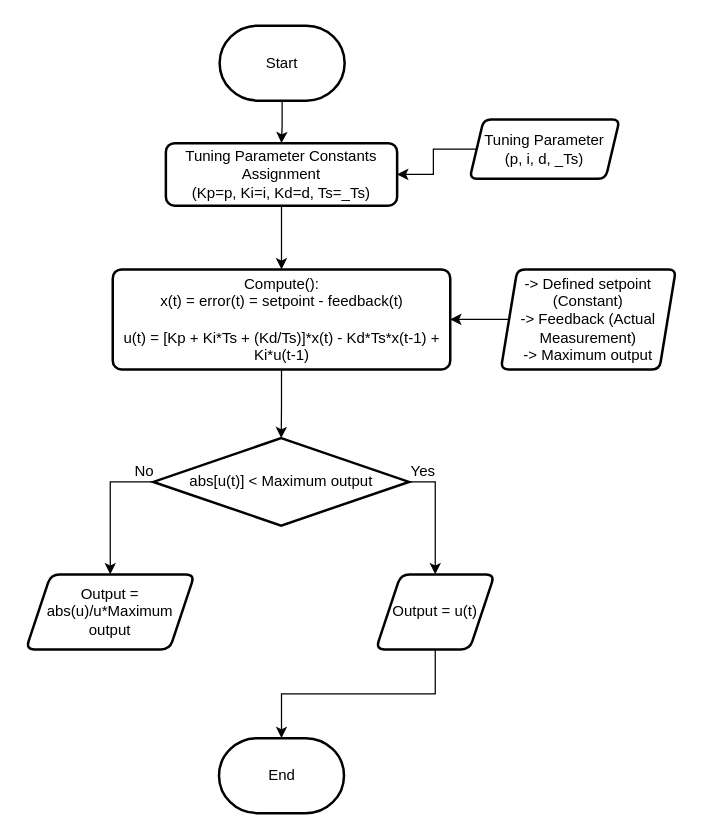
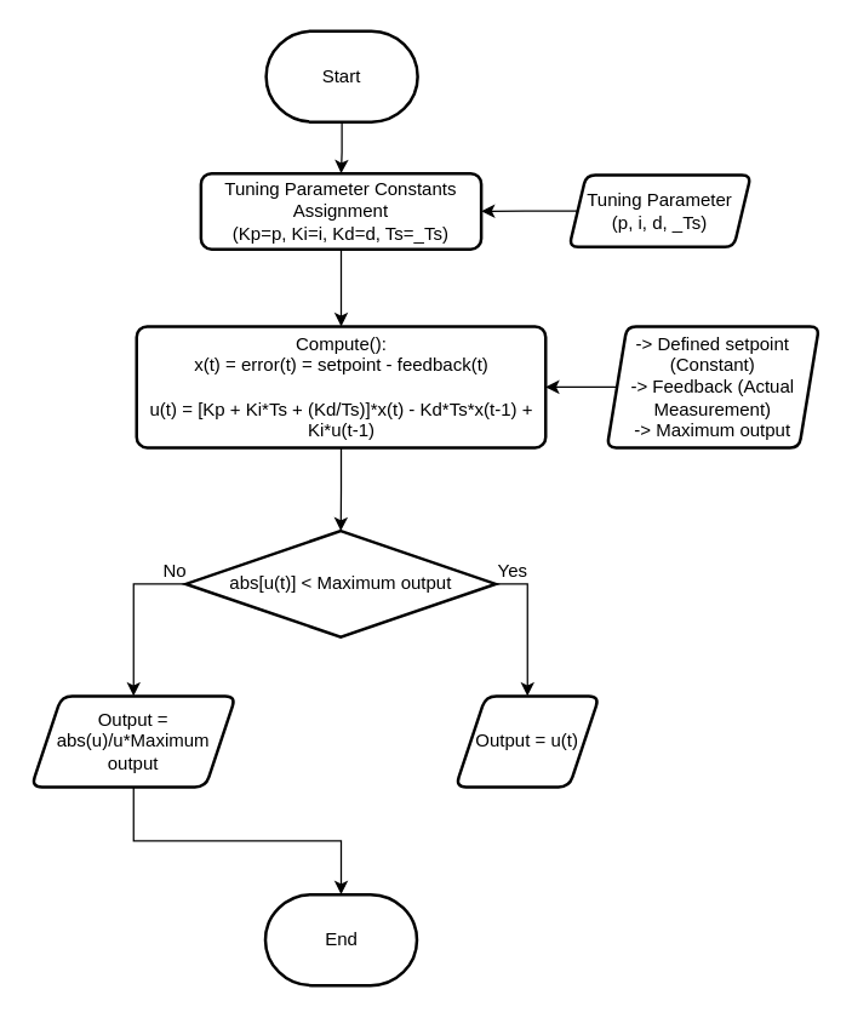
  <mxCell id="0" />
  <mxCell id="1" parent="0" />
  <mxCell id="2" value="" style="edgeStyle=orthogonalEdgeStyle;rounded=0;orthogonalLoop=1;jettySize=auto;html=1;" edge="1" parent="1" source="3" target="5"><mxGeometry relative="1" as="geometry" /></mxCell>
  <mxCell id="3" value="Start" style="strokeWidth=2;html=1;shape=mxgraph.flowchart.terminator;whiteSpace=wrap;" vertex="1" parent="1"><mxGeometry x="175" y="20" width="100" height="60" as="geometry" /></mxCell>
  <mxCell id="4" value="" style="edgeStyle=orthogonalEdgeStyle;rounded=0;orthogonalLoop=1;jettySize=auto;html=1;" edge="1" parent="1" source="5" target="9"><mxGeometry relative="1" as="geometry" /></mxCell>
  <mxCell id="5" value="Tuning Parameter Constants Assignment&lt;br&gt;(Kp=p, Ki=i, Kd=d, Ts=_Ts)" style="rounded=1;whiteSpace=wrap;html=1;absoluteArcSize=1;arcSize=14;strokeWidth=2;" vertex="1" parent="1"><mxGeometry x="132" y="114" width="185" height="50" as="geometry" /></mxCell>
  <mxCell id="6" value="" style="edgeStyle=orthogonalEdgeStyle;rounded=0;orthogonalLoop=1;jettySize=auto;html=1;" edge="1" parent="1" source="7" target="5"><mxGeometry relative="1" as="geometry" /></mxCell>
- <mxCell id="7" value="Tuning Parameter&lt;br&gt;(p, i, d, _Ts)" style="shape=parallelogram;html=1;strokeWidth=2;perimeter=parallelogramPerimeter;whiteSpace=wrap;rounded=1;arcSize=12;size=0.094;" vertex="1" parent="1"><mxGeometry x="375" y="95" width="120" height="47.5" as="geometry" /></mxCell>
+ <mxCell id="7" value="Tuning Parameter&lt;br&gt;(p, i, d, _Ts)" style="shape=parallelogram;html=1;strokeWidth=2;perimeter=parallelogramPerimeter;whiteSpace=wrap;rounded=1;arcSize=12;size=0.094;" vertex="1" parent="1"><mxGeometry x="375" y="115" width="120" height="47.5" as="geometry" /></mxCell>
  <mxCell id="8" value="" style="edgeStyle=orthogonalEdgeStyle;rounded=0;orthogonalLoop=1;jettySize=auto;html=1;fontFamily=Helvetica;fontColor=#000000;" edge="1" parent="1" source="9" target="17"><mxGeometry relative="1" as="geometry" /></mxCell>
  <mxCell id="9" value="Compute():&lt;br&gt;x(t) = error(t) = setpoint - feedback(t)&lt;br&gt;&lt;br&gt;u(t) = [&lt;span style=&quot;text-align: start;&quot;&gt;Kp + Ki*Ts + (Kd/Ts)]*x(t) - Kd*Ts*x(t-1) + Ki*u(t-1)&lt;/span&gt;" style="rounded=1;whiteSpace=wrap;html=1;absoluteArcSize=1;arcSize=14;strokeWidth=2;" vertex="1" parent="1"><mxGeometry x="89.5" y="215.01" width="270" height="80" as="geometry" /></mxCell>
  <mxCell id="10" value="" style="edgeStyle=orthogonalEdgeStyle;rounded=0;orthogonalLoop=1;jettySize=auto;html=1;fontFamily=Helvetica;fontColor=#000000;exitX=0;exitY=0.5;exitDx=0;exitDy=0;" edge="1" parent="1" source="11" target="9"><mxGeometry relative="1" as="geometry"><mxPoint x="382.735" y="255" as="sourcePoint" /></mxGeometry></mxCell>
  <mxCell id="11" value="-&amp;gt; Defined setpoint (Constant)&lt;br&gt;-&amp;gt; Feedback (Actual Measurement)&lt;br&gt;-&amp;gt; Maximum output" style="shape=parallelogram;html=1;strokeWidth=2;perimeter=parallelogramPerimeter;whiteSpace=wrap;rounded=1;arcSize=12;size=0.094;" vertex="1" parent="1"><mxGeometry x="400" y="215.01" width="140" height="80" as="geometry" /></mxCell>
- <mxCell id="12" style="edgeStyle=orthogonalEdgeStyle;rounded=0;orthogonalLoop=1;jettySize=auto;html=1;exitX=0.5;exitY=1;exitDx=0;exitDy=0;entryX=0.5;entryY=0;entryDx=0;entryDy=0;entryPerimeter=0;fontFamily=Helvetica;fontColor=#000000;" edge="1" parent="1" source="13" target="14"><mxGeometry relative="1" as="geometry" /></mxCell>
  <mxCell id="13" value="Output = u(t)" style="shape=parallelogram;perimeter=parallelogramPerimeter;whiteSpace=wrap;html=1;fixedSize=1;rounded=1;arcSize=14;strokeWidth=2;" vertex="1" parent="1"><mxGeometry x="300" y="459" width="95" height="60" as="geometry" /></mxCell>
  <mxCell id="14" value="End" style="strokeWidth=2;html=1;shape=mxgraph.flowchart.terminator;whiteSpace=wrap;" vertex="1" parent="1"><mxGeometry x="174.5" y="590" width="100" height="60" as="geometry" /></mxCell>
  <mxCell id="15" style="edgeStyle=orthogonalEdgeStyle;rounded=0;orthogonalLoop=1;jettySize=auto;html=1;exitX=0;exitY=0.5;exitDx=0;exitDy=0;exitPerimeter=0;fontFamily=Helvetica;fontColor=#000000;" edge="1" parent="1" source="17" target="19"><mxGeometry relative="1" as="geometry" /></mxCell>
  <mxCell id="16" style="edgeStyle=orthogonalEdgeStyle;rounded=0;orthogonalLoop=1;jettySize=auto;html=1;exitX=1;exitY=0.5;exitDx=0;exitDy=0;exitPerimeter=0;entryX=0.5;entryY=0;entryDx=0;entryDy=0;fontFamily=Helvetica;fontColor=#000000;" edge="1" parent="1" source="17" target="13"><mxGeometry relative="1" as="geometry" /></mxCell>
  <mxCell id="17" value="abs[u(t)] &amp;lt; Maximum output" style="strokeWidth=2;html=1;shape=mxgraph.flowchart.decision;whiteSpace=wrap;labelBackgroundColor=none;fontFamily=Helvetica;fontColor=#000000;" vertex="1" parent="1"><mxGeometry x="122" y="350" width="204.5" height="70" as="geometry" /></mxCell>
+ <mxCell id="18" style="edgeStyle=orthogonalEdgeStyle;rounded=0;orthogonalLoop=1;jettySize=auto;html=1;exitX=0.5;exitY=1;exitDx=0;exitDy=0;entryX=0.5;entryY=0;entryDx=0;entryDy=0;entryPerimeter=0;fontFamily=Helvetica;fontColor=#000000;" edge="1" parent="1" source="19" target="14"><mxGeometry relative="1" as="geometry" /></mxCell>
  <mxCell id="19" value="Output = abs(u)/u*Maximum output" style="shape=parallelogram;perimeter=parallelogramPerimeter;whiteSpace=wrap;html=1;fixedSize=1;rounded=1;arcSize=14;strokeWidth=2;" vertex="1" parent="1"><mxGeometry x="20" y="459" width="135" height="60" as="geometry" /></mxCell>
  <mxCell id="20" value="Yes" style="text;html=1;strokeColor=none;fillColor=none;align=center;verticalAlign=middle;whiteSpace=wrap;rounded=0;labelBackgroundColor=none;fontFamily=Helvetica;fontColor=#000000;" vertex="1" parent="1"><mxGeometry x="308" y="362" width="60" height="30" as="geometry" /></mxCell>
  <mxCell id="21" value="No" style="text;html=1;strokeColor=none;fillColor=none;align=center;verticalAlign=middle;whiteSpace=wrap;rounded=0;labelBackgroundColor=none;fontFamily=Helvetica;fontColor=#000000;" vertex="1" parent="1"><mxGeometry x="85" y="362" width="60" height="30" as="geometry" /></mxCell>
